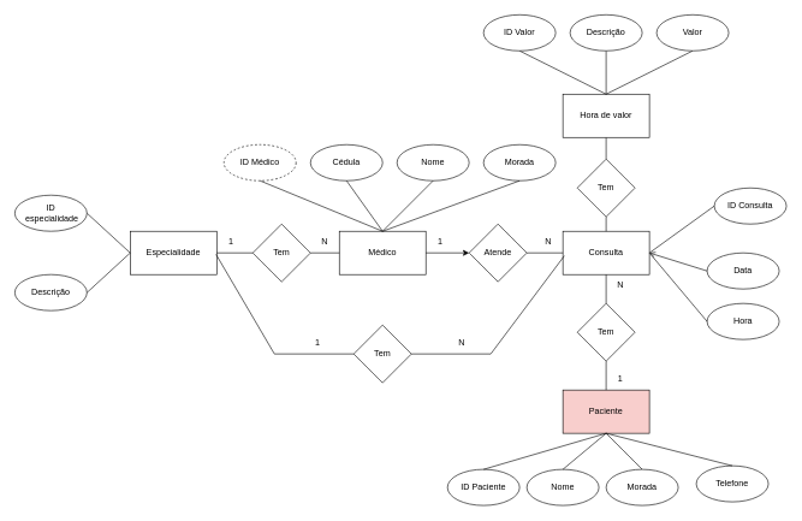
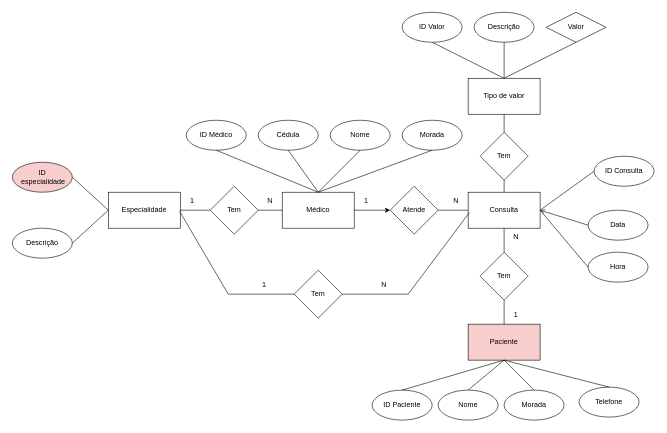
  <mxCell id="0" />
  <mxCell id="1" parent="0" />
  <mxCell id="2" value="Paciente" style="rounded=0;whiteSpace=wrap;html=1;fillColor=#f8cecc;" vertex="1" parent="1"><mxGeometry x="780" y="540" width="120" height="60" as="geometry" /></mxCell>
  <mxCell id="3" value="Consulta" style="rounded=0;whiteSpace=wrap;html=1;" vertex="1" parent="1"><mxGeometry x="780" y="320" width="120" height="60" as="geometry" /></mxCell>
  <mxCell id="4" value="Médico" style="rounded=0;whiteSpace=wrap;html=1;" vertex="1" parent="1"><mxGeometry x="470" y="320" width="120" height="60" as="geometry" /></mxCell>
  <mxCell id="5" value="Especialidade" style="rounded=0;whiteSpace=wrap;html=1;" vertex="1" parent="1"><mxGeometry x="180" y="320" width="120" height="60" as="geometry" /></mxCell>
- <mxCell id="6" value="ID&lt;br&gt;&amp;nbsp;especialidade" style="ellipse;whiteSpace=wrap;html=1;" vertex="1" parent="1"><mxGeometry x="20" y="270" width="100" height="50" as="geometry" /></mxCell>
+ <mxCell id="6" value="ID&lt;br&gt;&amp;nbsp;especialidade" style="ellipse;whiteSpace=wrap;html=1;fillColor=#f8cecc;" vertex="1" parent="1"><mxGeometry x="20" y="270" width="100" height="50" as="geometry" /></mxCell>
  <mxCell id="7" value="Descrição" style="ellipse;whiteSpace=wrap;html=1;" vertex="1" parent="1"><mxGeometry x="20" y="380" width="100" height="50" as="geometry" /></mxCell>
  <mxCell id="8" value="ID Paciente" style="ellipse;whiteSpace=wrap;html=1;" vertex="1" parent="1"><mxGeometry x="620" y="650" width="100" height="50" as="geometry" /></mxCell>
  <mxCell id="9" value="Nome" style="ellipse;whiteSpace=wrap;html=1;" vertex="1" parent="1"><mxGeometry x="730" y="650" width="100" height="50" as="geometry" /></mxCell>
  <mxCell id="10" value="Hora" style="ellipse;whiteSpace=wrap;html=1;" vertex="1" parent="1"><mxGeometry x="980" y="420" width="100" height="50" as="geometry" /></mxCell>
  <mxCell id="11" value="Data" style="ellipse;whiteSpace=wrap;html=1;" vertex="1" parent="1"><mxGeometry x="980" y="350" width="100" height="50" as="geometry" /></mxCell>
  <mxCell id="12" value="ID Consulta" style="ellipse;whiteSpace=wrap;html=1;" vertex="1" parent="1"><mxGeometry x="990" y="260" width="100" height="50" as="geometry" /></mxCell>
  <mxCell id="13" value="" style="endArrow=none;html=1;rounded=0;entryX=0;entryY=0.5;entryDx=0;entryDy=0;exitX=1;exitY=0.5;exitDx=0;exitDy=0;" edge="1" parent="1" source="7" target="5"><mxGeometry width="50" height="50" relative="1" as="geometry"><mxPoint x="490" y="520" as="sourcePoint" /><mxPoint x="540" y="470" as="targetPoint" /></mxGeometry></mxCell>
  <mxCell id="14" value="" style="endArrow=none;html=1;rounded=0;exitX=0.5;exitY=0;exitDx=0;exitDy=0;entryX=0.5;entryY=1;entryDx=0;entryDy=0;" edge="1" parent="1" source="55" target="53"><mxGeometry width="50" height="50" relative="1" as="geometry"><mxPoint x="490" y="520" as="sourcePoint" /><mxPoint x="980" y="235" as="targetPoint" /></mxGeometry></mxCell>
  <mxCell id="15" value="" style="endArrow=none;html=1;rounded=0;exitX=1;exitY=0.5;exitDx=0;exitDy=0;entryX=0;entryY=0.5;entryDx=0;entryDy=0;" edge="1" parent="1" source="3" target="12"><mxGeometry width="50" height="50" relative="1" as="geometry"><mxPoint x="490" y="520" as="sourcePoint" /><mxPoint x="970" y="300" as="targetPoint" /></mxGeometry></mxCell>
  <mxCell id="16" value="" style="endArrow=none;html=1;rounded=0;entryX=0.5;entryY=1;entryDx=0;entryDy=0;exitX=0.5;exitY=0;exitDx=0;exitDy=0;" edge="1" parent="1" source="36" target="2"><mxGeometry width="50" height="50" relative="1" as="geometry"><mxPoint x="900" y="640" as="sourcePoint" /><mxPoint x="540" y="470" as="targetPoint" /></mxGeometry></mxCell>
  <mxCell id="17" value="" style="endArrow=none;html=1;rounded=0;exitX=0.5;exitY=1;exitDx=0;exitDy=0;entryX=0.5;entryY=0;entryDx=0;entryDy=0;" edge="1" parent="1" source="2" target="9"><mxGeometry width="50" height="50" relative="1" as="geometry"><mxPoint x="490" y="520" as="sourcePoint" /><mxPoint x="780" y="640" as="targetPoint" /></mxGeometry></mxCell>
  <mxCell id="18" value="" style="endArrow=none;html=1;rounded=0;entryX=1;entryY=0.5;entryDx=0;entryDy=0;exitX=0;exitY=0.5;exitDx=0;exitDy=0;" edge="1" parent="1" source="5" target="6"><mxGeometry width="50" height="50" relative="1" as="geometry"><mxPoint x="130" y="415" as="sourcePoint" /><mxPoint x="190" y="360" as="targetPoint" /></mxGeometry></mxCell>
  <mxCell id="19" value="Tem" style="rhombus;whiteSpace=wrap;html=1;" vertex="1" parent="1"><mxGeometry x="800" y="420" width="80" height="80" as="geometry" /></mxCell>
  <mxCell id="20" value="Atende" style="rhombus;whiteSpace=wrap;html=1;" vertex="1" parent="1"><mxGeometry x="650" y="310" width="80" height="80" as="geometry" /></mxCell>
  <mxCell id="21" value="Tem" style="rhombus;whiteSpace=wrap;html=1;" vertex="1" parent="1"><mxGeometry x="350" y="310" width="80" height="80" as="geometry" /></mxCell>
  <mxCell id="22" value="" style="endArrow=none;html=1;rounded=0;entryX=0.5;entryY=1;entryDx=0;entryDy=0;exitX=0.5;exitY=0;exitDx=0;exitDy=0;" edge="1" parent="1" source="2" target="19"><mxGeometry width="50" height="50" relative="1" as="geometry"><mxPoint x="490" y="520" as="sourcePoint" /><mxPoint x="540" y="470" as="targetPoint" /></mxGeometry></mxCell>
  <mxCell id="23" value="" style="endArrow=none;html=1;rounded=0;entryX=0.5;entryY=1;entryDx=0;entryDy=0;exitX=0.5;exitY=0;exitDx=0;exitDy=0;" edge="1" parent="1" source="19" target="3"><mxGeometry width="50" height="50" relative="1" as="geometry"><mxPoint x="490" y="520" as="sourcePoint" /><mxPoint x="540" y="470" as="targetPoint" /></mxGeometry></mxCell>
  <mxCell id="24" value="" style="endArrow=none;html=1;rounded=0;entryX=1;entryY=0.5;entryDx=0;entryDy=0;exitX=0;exitY=0.5;exitDx=0;exitDy=0;" edge="1" parent="1" source="3" target="20"><mxGeometry width="50" height="50" relative="1" as="geometry"><mxPoint x="490" y="520" as="sourcePoint" /><mxPoint x="540" y="470" as="targetPoint" /></mxGeometry></mxCell>
  <mxCell id="25" value="" style="endArrow=classic;html=1;rounded=0;entryX=0;entryY=0.5;entryDx=0;entryDy=0;exitX=1;exitY=0.5;exitDx=0;exitDy=0;" edge="1" parent="1" source="4" target="20"><mxGeometry width="50" height="50" relative="1" as="geometry"><mxPoint x="490" y="520" as="sourcePoint" /><mxPoint x="540" y="470" as="targetPoint" /></mxGeometry></mxCell>
  <mxCell id="26" value="" style="endArrow=none;html=1;rounded=0;entryX=1;entryY=0.5;entryDx=0;entryDy=0;exitX=0;exitY=0.5;exitDx=0;exitDy=0;" edge="1" parent="1" source="4" target="21"><mxGeometry width="50" height="50" relative="1" as="geometry"><mxPoint x="490" y="520" as="sourcePoint" /><mxPoint x="540" y="470" as="targetPoint" /></mxGeometry></mxCell>
  <mxCell id="27" value="" style="endArrow=none;html=1;rounded=0;exitX=1;exitY=0.5;exitDx=0;exitDy=0;entryX=0;entryY=0.5;entryDx=0;entryDy=0;" edge="1" parent="1" source="5" target="21"><mxGeometry width="50" height="50" relative="1" as="geometry"><mxPoint x="490" y="520" as="sourcePoint" /><mxPoint x="540" y="470" as="targetPoint" /></mxGeometry></mxCell>
  <mxCell id="28" value="Nome" style="ellipse;whiteSpace=wrap;html=1;" vertex="1" parent="1"><mxGeometry x="550" y="200" width="100" height="50" as="geometry" /></mxCell>
  <mxCell id="29" value="Cédula" style="ellipse;whiteSpace=wrap;html=1;" vertex="1" parent="1"><mxGeometry x="430" y="200" width="100" height="50" as="geometry" /></mxCell>
- <mxCell id="30" value="ID Médico" style="ellipse;whiteSpace=wrap;html=1;dashed=1;" vertex="1" parent="1"><mxGeometry x="310" y="200" width="100" height="50" as="geometry" /></mxCell>
+ <mxCell id="30" value="ID Médico" style="ellipse;whiteSpace=wrap;html=1;" vertex="1" parent="1"><mxGeometry x="310" y="200" width="100" height="50" as="geometry" /></mxCell>
  <mxCell id="31" value="Morada" style="ellipse;whiteSpace=wrap;html=1;" vertex="1" parent="1"><mxGeometry x="670" y="200" width="100" height="50" as="geometry" /></mxCell>
  <mxCell id="32" value="" style="endArrow=none;html=1;rounded=0;entryX=0.5;entryY=1;entryDx=0;entryDy=0;exitX=0.5;exitY=0;exitDx=0;exitDy=0;" edge="1" parent="1" source="4" target="31"><mxGeometry width="50" height="50" relative="1" as="geometry"><mxPoint x="490" y="520" as="sourcePoint" /><mxPoint x="540" y="470" as="targetPoint" /></mxGeometry></mxCell>
  <mxCell id="33" value="" style="endArrow=none;html=1;rounded=0;entryX=0.5;entryY=1;entryDx=0;entryDy=0;exitX=0.5;exitY=0;exitDx=0;exitDy=0;" edge="1" parent="1" source="4" target="28"><mxGeometry width="50" height="50" relative="1" as="geometry"><mxPoint x="490" y="520" as="sourcePoint" /><mxPoint x="540" y="470" as="targetPoint" /></mxGeometry></mxCell>
  <mxCell id="34" value="" style="endArrow=none;html=1;rounded=0;entryX=0.5;entryY=1;entryDx=0;entryDy=0;exitX=0.5;exitY=0;exitDx=0;exitDy=0;" edge="1" parent="1" source="4" target="29"><mxGeometry width="50" height="50" relative="1" as="geometry"><mxPoint x="490" y="520" as="sourcePoint" /><mxPoint x="540" y="470" as="targetPoint" /></mxGeometry></mxCell>
  <mxCell id="35" value="" style="endArrow=none;html=1;rounded=0;entryX=0.5;entryY=0;entryDx=0;entryDy=0;exitX=0.5;exitY=1;exitDx=0;exitDy=0;" edge="1" parent="1" source="30" target="4"><mxGeometry width="50" height="50" relative="1" as="geometry"><mxPoint x="490" y="520" as="sourcePoint" /><mxPoint x="540" y="470" as="targetPoint" /></mxGeometry></mxCell>
  <mxCell id="36" value="Morada" style="ellipse;whiteSpace=wrap;html=1;" vertex="1" parent="1"><mxGeometry x="840" y="650" width="100" height="50" as="geometry" /></mxCell>
  <mxCell id="37" value="Telefone" style="ellipse;whiteSpace=wrap;html=1;" vertex="1" parent="1"><mxGeometry x="965" y="645" width="100" height="50" as="geometry" /></mxCell>
  <mxCell id="38" value="" style="endArrow=none;html=1;rounded=0;entryX=1;entryY=0.5;entryDx=0;entryDy=0;exitX=0;exitY=0.5;exitDx=0;exitDy=0;" edge="1" parent="1" source="10" target="3"><mxGeometry width="50" height="50" relative="1" as="geometry"><mxPoint x="970" y="430" as="sourcePoint" /><mxPoint x="540" y="470" as="targetPoint" /></mxGeometry></mxCell>
  <mxCell id="39" value="" style="endArrow=open;html=1;rounded=0;entryX=1;entryY=0.5;entryDx=0;entryDy=0;exitX=0;exitY=0.5;exitDx=0;exitDy=0;" edge="1" parent="1" source="11" target="3"><mxGeometry width="50" height="50" relative="1" as="geometry"><mxPoint x="970" y="370" as="sourcePoint" /><mxPoint x="540" y="470" as="targetPoint" /></mxGeometry></mxCell>
  <mxCell id="40" value="" style="endArrow=none;html=1;rounded=0;entryX=0.5;entryY=1;entryDx=0;entryDy=0;exitX=0.5;exitY=0;exitDx=0;exitDy=0;" edge="1" parent="1" source="37" target="2"><mxGeometry width="50" height="50" relative="1" as="geometry"><mxPoint x="1010" y="650" as="sourcePoint" /><mxPoint x="540" y="470" as="targetPoint" /></mxGeometry></mxCell>
  <mxCell id="41" value="N" style="text;html=1;strokeColor=none;fillColor=none;align=center;verticalAlign=middle;whiteSpace=wrap;rounded=0;" vertex="1" parent="1"><mxGeometry x="420" y="320" width="60" height="30" as="geometry" /></mxCell>
  <mxCell id="42" value="1" style="text;html=1;strokeColor=none;fillColor=none;align=center;verticalAlign=middle;whiteSpace=wrap;rounded=0;" vertex="1" parent="1"><mxGeometry x="290" y="320" width="60" height="30" as="geometry" /></mxCell>
  <mxCell id="43" value="N" style="text;html=1;strokeColor=none;fillColor=none;align=center;verticalAlign=middle;whiteSpace=wrap;rounded=0;" vertex="1" parent="1"><mxGeometry x="730" y="320" width="60" height="30" as="geometry" /></mxCell>
  <mxCell id="44" value="1" style="text;html=1;strokeColor=none;fillColor=none;align=center;verticalAlign=middle;whiteSpace=wrap;rounded=0;" vertex="1" parent="1"><mxGeometry x="580" y="320" width="60" height="30" as="geometry" /></mxCell>
  <mxCell id="45" value="N" style="text;html=1;strokeColor=none;fillColor=none;align=center;verticalAlign=middle;whiteSpace=wrap;rounded=0;" vertex="1" parent="1"><mxGeometry x="830" y="380" width="60" height="30" as="geometry" /></mxCell>
  <mxCell id="46" value="1" style="text;html=1;strokeColor=none;fillColor=none;align=center;verticalAlign=middle;whiteSpace=wrap;rounded=0;" vertex="1" parent="1"><mxGeometry x="830" y="510" width="60" height="30" as="geometry" /></mxCell>
  <mxCell id="47" value="" style="endArrow=none;html=1;rounded=0;entryX=0.5;entryY=1;entryDx=0;entryDy=0;exitX=0.5;exitY=0;exitDx=0;exitDy=0;" edge="1" parent="1" source="8" target="2"><mxGeometry width="50" height="50" relative="1" as="geometry"><mxPoint x="490" y="520" as="sourcePoint" /><mxPoint x="540" y="470" as="targetPoint" /></mxGeometry></mxCell>
  <mxCell id="48" value="Tem" style="rhombus;whiteSpace=wrap;html=1;" vertex="1" parent="1"><mxGeometry x="490" y="450" width="80" height="80" as="geometry" /></mxCell>
  <mxCell id="49" value="N" style="text;html=1;strokeColor=none;fillColor=none;align=center;verticalAlign=middle;whiteSpace=wrap;rounded=0;" vertex="1" parent="1"><mxGeometry x="610" y="460" width="60" height="30" as="geometry" /></mxCell>
  <mxCell id="50" value="" style="endArrow=none;html=1;rounded=0;exitX=0.15;exitY=1.067;exitDx=0;exitDy=0;exitPerimeter=0;entryX=0;entryY=0.5;entryDx=0;entryDy=0;" edge="1" parent="1" source="42" target="48"><mxGeometry width="50" height="50" relative="1" as="geometry"><mxPoint x="299" y="352" as="sourcePoint" /><mxPoint x="360" y="490" as="targetPoint" /><Array as="points"><mxPoint x="380" y="490" /></Array></mxGeometry></mxCell>
  <mxCell id="51" value="1" style="text;html=1;strokeColor=none;fillColor=none;align=center;verticalAlign=middle;whiteSpace=wrap;rounded=0;" vertex="1" parent="1"><mxGeometry x="410" y="460" width="60" height="30" as="geometry" /></mxCell>
  <mxCell id="52" value="" style="endArrow=none;html=1;rounded=0;entryX=0.867;entryY=1.133;entryDx=0;entryDy=0;entryPerimeter=0;exitX=1;exitY=0.5;exitDx=0;exitDy=0;" edge="1" parent="1" source="48" target="43"><mxGeometry width="50" height="50" relative="1" as="geometry"><mxPoint x="490" y="520" as="sourcePoint" /><mxPoint x="540" y="470" as="targetPoint" /><Array as="points"><mxPoint x="680" y="490" /></Array></mxGeometry></mxCell>
- <mxCell id="53" value="Hora de valor" style="rounded=0;whiteSpace=wrap;html=1;" vertex="1" parent="1"><mxGeometry x="780" y="130" width="120" height="60" as="geometry" /></mxCell>
+ <mxCell id="53" value="Tipo de valor" style="rounded=0;whiteSpace=wrap;html=1;" vertex="1" parent="1"><mxGeometry x="780" y="130" width="120" height="60" as="geometry" /></mxCell>
  <mxCell id="54" value="" style="endArrow=none;html=1;rounded=0;exitX=0.5;exitY=0;exitDx=0;exitDy=0;entryX=0.5;entryY=1;entryDx=0;entryDy=0;" edge="1" parent="1" source="3" target="55"><mxGeometry width="50" height="50" relative="1" as="geometry"><mxPoint x="840" y="320" as="sourcePoint" /><mxPoint x="840" y="190" as="targetPoint" /></mxGeometry></mxCell>
  <mxCell id="55" value="Tem" style="rhombus;whiteSpace=wrap;html=1;" vertex="1" parent="1"><mxGeometry x="800" y="220" width="80" height="80" as="geometry" /></mxCell>
  <mxCell id="56" value="" style="endArrow=none;html=1;rounded=0;entryX=0.5;entryY=0;entryDx=0;entryDy=0;exitX=0.5;exitY=1;exitDx=0;exitDy=0;" edge="1" parent="1" source="60" target="53"><mxGeometry width="50" height="50" relative="1" as="geometry"><mxPoint x="840" as="sourcePoint" y="90" /><mxPoint x="540" y="270" as="targetPoint" /></mxGeometry></mxCell>
  <mxCell id="57" value="" style="endArrow=none;html=1;rounded=0;entryX=0.5;entryY=0;entryDx=0;entryDy=0;exitX=0.5;exitY=1;exitDx=0;exitDy=0;" edge="1" parent="1" source="61" target="53"><mxGeometry width="50" height="50" relative="1" as="geometry"><mxPoint x="910" y="80" as="sourcePoint" /><mxPoint x="540" y="270" as="targetPoint" /></mxGeometry></mxCell>
  <mxCell id="58" value="" style="endArrow=none;html=1;rounded=0;entryX=0.5;entryY=0;entryDx=0;entryDy=0;exitX=0.5;exitY=1;exitDx=0;exitDy=0;" edge="1" parent="1" source="59" target="53"><mxGeometry width="50" height="50" relative="1" as="geometry"><mxPoint x="770" y="80" as="sourcePoint" /><mxPoint x="540" y="270" as="targetPoint" /></mxGeometry></mxCell>
  <mxCell id="59" value="ID Valor" style="ellipse;whiteSpace=wrap;html=1;" vertex="1" parent="1"><mxGeometry x="670" y="20" width="100" height="50" as="geometry" /></mxCell>
  <mxCell id="60" value="Descrição" style="ellipse;whiteSpace=wrap;html=1;" vertex="1" parent="1"><mxGeometry x="790" y="20" width="100" height="50" as="geometry" /></mxCell>
- <mxCell id="61" value="Valor" style="ellipse;whiteSpace=wrap;html=1;" vertex="1" parent="1"><mxGeometry x="910" y="20" width="100" height="50" as="geometry" /></mxCell>
+ <mxCell id="61" value="Valor" style="rhombus;whiteSpace=wrap;html=1;" vertex="1" parent="1"><mxGeometry x="910" y="20" width="100" height="50" as="geometry" /></mxCell>
